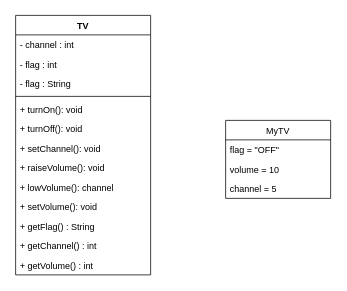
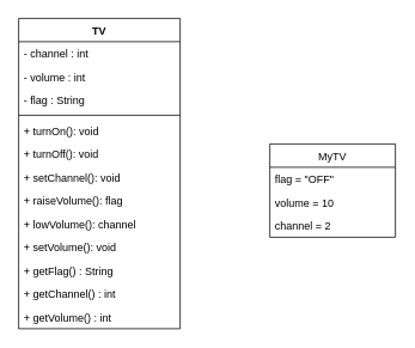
  <mxCell id="0" />
  <mxCell id="1" parent="0" />
  <mxCell id="2" value="TV" style="swimlane;fontStyle=1;align=center;verticalAlign=top;childLayout=stackLayout;horizontal=1;startSize=26;horizontalStack=0;resizeParent=1;resizeParentMax=0;resizeLast=0;collapsible=1;marginBottom=0;" vertex="1" parent="1"><mxGeometry x="20" y="20" width="180" height="346" as="geometry" /></mxCell>
  <mxCell id="3" value="- channel : int" style="text;strokeColor=none;fillColor=none;align=left;verticalAlign=top;spacingLeft=4;spacingRight=4;overflow=hidden;rotatable=0;points=[[0,0.5],[1,0.5]];portConstraint=eastwest;" vertex="1" parent="2"><mxGeometry y="26" width="180" height="26" as="geometry" /></mxCell>
- <mxCell id="4" value="- flag : int" style="text;strokeColor=none;fillColor=none;align=left;verticalAlign=top;spacingLeft=4;spacingRight=4;overflow=hidden;rotatable=0;points=[[0,0.5],[1,0.5]];portConstraint=eastwest;" vertex="1" parent="2"><mxGeometry y="52" width="180" height="26" as="geometry" /></mxCell>
+ <mxCell id="4" value="- volume : int" style="text;strokeColor=none;fillColor=none;align=left;verticalAlign=top;spacingLeft=4;spacingRight=4;overflow=hidden;rotatable=0;points=[[0,0.5],[1,0.5]];portConstraint=eastwest;" vertex="1" parent="2"><mxGeometry y="52" width="180" height="26" as="geometry" /></mxCell>
  <mxCell id="5" value="- flag : String" style="text;strokeColor=none;fillColor=none;align=left;verticalAlign=top;spacingLeft=4;spacingRight=4;overflow=hidden;rotatable=0;points=[[0,0.5],[1,0.5]];portConstraint=eastwest;" vertex="1" parent="2"><mxGeometry y="78" width="180" height="26" as="geometry" /></mxCell>
  <mxCell id="6" value="" style="line;strokeWidth=1;fillColor=none;align=left;verticalAlign=middle;spacingTop=-1;spacingLeft=3;spacingRight=3;rotatable=0;labelPosition=right;points=[];portConstraint=eastwest;" vertex="1" parent="2"><mxGeometry y="104" width="180" height="8" as="geometry" /></mxCell>
  <mxCell id="7" value="+ turnOn(): void" style="text;strokeColor=none;fillColor=none;align=left;verticalAlign=top;spacingLeft=4;spacingRight=4;overflow=hidden;rotatable=0;points=[[0,0.5],[1,0.5]];portConstraint=eastwest;" vertex="1" parent="2"><mxGeometry y="112" width="180" height="26" as="geometry" /></mxCell>
  <mxCell id="8" value="+ turnOff(): void" style="text;strokeColor=none;fillColor=none;align=left;verticalAlign=top;spacingLeft=4;spacingRight=4;overflow=hidden;rotatable=0;points=[[0,0.5],[1,0.5]];portConstraint=eastwest;" vertex="1" parent="2"><mxGeometry y="138" width="180" height="26" as="geometry" /></mxCell>
  <mxCell id="9" value="+ setChannel(): void" style="text;strokeColor=none;fillColor=none;align=left;verticalAlign=top;spacingLeft=4;spacingRight=4;overflow=hidden;rotatable=0;points=[[0,0.5],[1,0.5]];portConstraint=eastwest;" vertex="1" parent="2"><mxGeometry y="164" width="180" height="26" as="geometry" /></mxCell>
- <mxCell id="10" value="+ raiseVolume(): void" style="text;strokeColor=none;fillColor=none;align=left;verticalAlign=top;spacingLeft=4;spacingRight=4;overflow=hidden;rotatable=0;points=[[0,0.5],[1,0.5]];portConstraint=eastwest;" vertex="1" parent="2"><mxGeometry y="190" width="180" height="26" as="geometry" /></mxCell>
+ <mxCell id="10" value="+ raiseVolume(): flag" style="text;strokeColor=none;fillColor=none;align=left;verticalAlign=top;spacingLeft=4;spacingRight=4;overflow=hidden;rotatable=0;points=[[0,0.5],[1,0.5]];portConstraint=eastwest;" vertex="1" parent="2"><mxGeometry y="190" width="180" height="26" as="geometry" /></mxCell>
  <mxCell id="11" value="+ lowVolume(): channel" style="text;strokeColor=none;fillColor=none;align=left;verticalAlign=top;spacingLeft=4;spacingRight=4;overflow=hidden;rotatable=0;points=[[0,0.5],[1,0.5]];portConstraint=eastwest;" vertex="1" parent="2"><mxGeometry y="216" width="180" height="26" as="geometry" /></mxCell>
  <mxCell id="12" value="+ setVolume(): void" style="text;strokeColor=none;fillColor=none;align=left;verticalAlign=top;spacingLeft=4;spacingRight=4;overflow=hidden;rotatable=0;points=[[0,0.5],[1,0.5]];portConstraint=eastwest;" vertex="1" parent="2"><mxGeometry y="242" width="180" height="26" as="geometry" /></mxCell>
  <mxCell id="13" value="+ getFlag() : String" style="text;strokeColor=none;fillColor=none;align=left;verticalAlign=top;spacingLeft=4;spacingRight=4;overflow=hidden;rotatable=0;points=[[0,0.5],[1,0.5]];portConstraint=eastwest;" vertex="1" parent="2"><mxGeometry y="268" width="180" height="26" as="geometry" /></mxCell>
  <mxCell id="14" value="+ getChannel() : int" style="text;strokeColor=none;fillColor=none;align=left;verticalAlign=top;spacingLeft=4;spacingRight=4;overflow=hidden;rotatable=0;points=[[0,0.5],[1,0.5]];portConstraint=eastwest;" vertex="1" parent="2"><mxGeometry y="294" width="180" height="26" as="geometry" /></mxCell>
  <mxCell id="15" value="+ getVolume() : int" style="text;strokeColor=none;fillColor=none;align=left;verticalAlign=top;spacingLeft=4;spacingRight=4;overflow=hidden;rotatable=0;points=[[0,0.5],[1,0.5]];portConstraint=eastwest;" vertex="1" parent="2"><mxGeometry y="320" width="180" height="26" as="geometry" /></mxCell>
  <mxCell id="16" value="MyTV" style="swimlane;fontStyle=0;childLayout=stackLayout;horizontal=1;startSize=26;fillColor=none;horizontalStack=0;resizeParent=1;resizeParentMax=0;resizeLast=0;collapsible=1;marginBottom=0;" vertex="1" parent="1"><mxGeometry x="300" y="160" width="140" height="104" as="geometry" /></mxCell>
  <mxCell id="17" value="flag = &quot;OFF&quot;" style="text;strokeColor=none;fillColor=none;align=left;verticalAlign=top;spacingLeft=4;spacingRight=4;overflow=hidden;rotatable=0;points=[[0,0.5],[1,0.5]];portConstraint=eastwest;" vertex="1" parent="16"><mxGeometry y="26" width="140" height="26" as="geometry" /></mxCell>
  <mxCell id="18" value="volume = 10" style="text;strokeColor=none;fillColor=none;align=left;verticalAlign=top;spacingLeft=4;spacingRight=4;overflow=hidden;rotatable=0;points=[[0,0.5],[1,0.5]];portConstraint=eastwest;" vertex="1" parent="16"><mxGeometry y="52" width="140" height="26" as="geometry" /></mxCell>
- <mxCell id="19" value="channel = 5" style="text;strokeColor=none;fillColor=none;align=left;verticalAlign=top;spacingLeft=4;spacingRight=4;overflow=hidden;rotatable=0;points=[[0,0.5],[1,0.5]];portConstraint=eastwest;" vertex="1" parent="16"><mxGeometry y="78" width="140" height="26" as="geometry" /></mxCell>
+ <mxCell id="19" value="channel = 2" style="text;strokeColor=none;fillColor=none;align=left;verticalAlign=top;spacingLeft=4;spacingRight=4;overflow=hidden;rotatable=0;points=[[0,0.5],[1,0.5]];portConstraint=eastwest;" vertex="1" parent="16"><mxGeometry y="78" width="140" height="26" as="geometry" /></mxCell>
